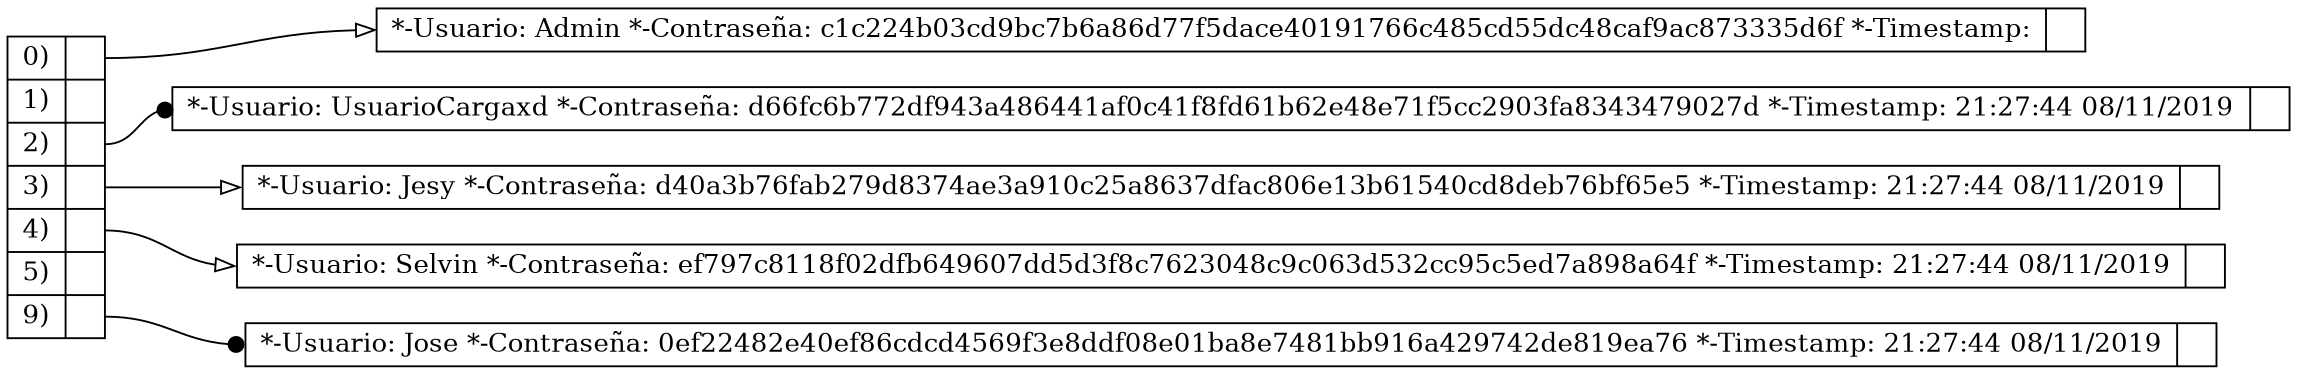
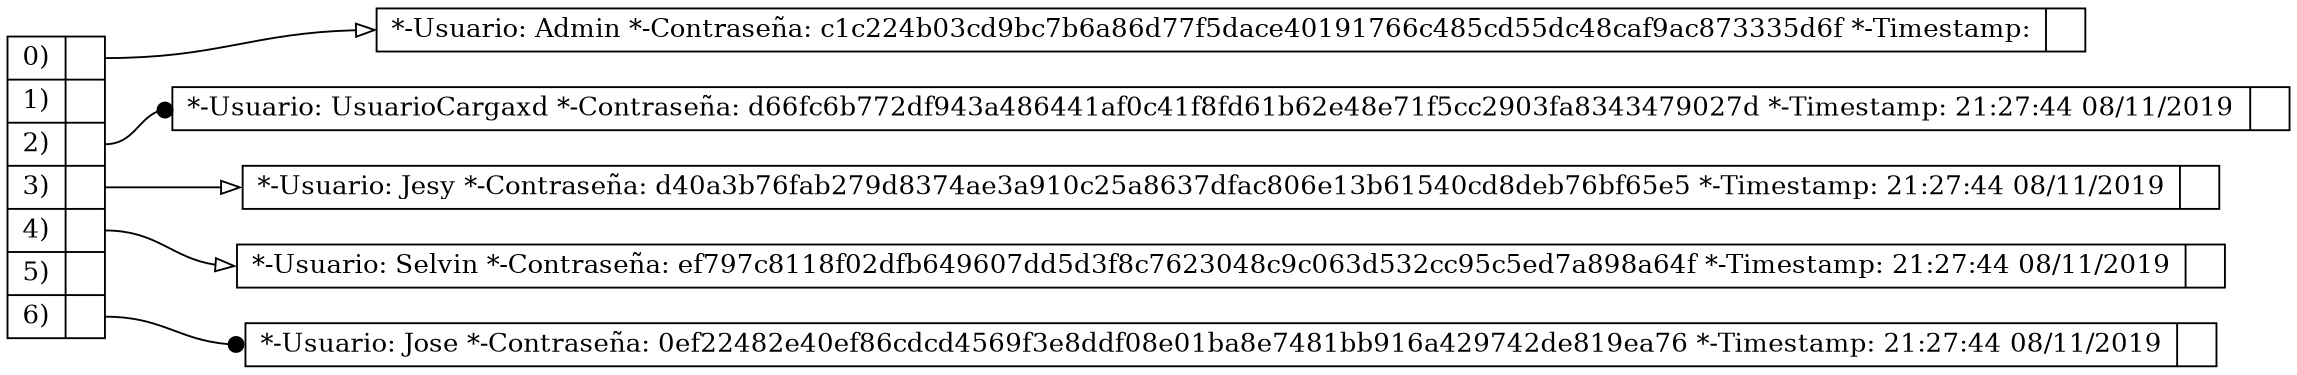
  digraph {
    rankdir=LR
    node [shape=record]
    edge [headport=n arrowhead=onormal]
-   n1 [height=.1 label="{0)|<fl0>} |{1)|<fl1>} |{2)|<fl2>} |{3)|<fl3>} |{4)|<fl4>} |{5)|<fl5>} |{9)|<fl6>} " width=.1]
+   n1 [height=.1 label="{0)|<fl0>} |{1)|<fl1>} |{2)|<fl2>} |{3)|<fl3>} |{4)|<fl4>} |{5)|<fl5>} |{6)|<fl6>} " width=.1]
    n2 [height=.1 label="{<n> *-Usuario: Admin     *-Contraseña: c1c224b03cd9bc7b6a86d77f5dace40191766c485cd55dc48caf9ac873335d6f     *-Timestamp: |<p> }" width=.1]
    n3 [height=.1 label="{<n> *-Usuario: UsuarioCargaxd     *-Contraseña: d66fc6b772df943a486441af0c41f8fd61b62e48e71f5cc2903fa8343479027d     *-Timestamp: 21:27:44 08/11/2019|<p> }" width=.1]
    n4 [height=.1 label="{<n> *-Usuario: Jesy     *-Contraseña: d40a3b76fab279d8374ae3a910c25a8637dfac806e13b61540cd8deb76bf65e5     *-Timestamp: 21:27:44 08/11/2019|<p> }" width=.1]
    n5 [height=.1 label="{<n> *-Usuario: Selvin     *-Contraseña: ef797c8118f02dfb649607dd5d3f8c7623048c9c063d532cc95c5ed7a898a64f     *-Timestamp: 21:27:44 08/11/2019|<p> }" width=.1]
    n6 [height=.1 label="{<n> *-Usuario: Jose     *-Contraseña: 0ef22482e40ef86cdcd4569f3e8ddf08e01ba8e7481bb916a429742de819ea76     *-Timestamp: 21:27:44 08/11/2019|<p> }" width=.1]
    n1 -> n2 [tailport=fl0]
    n1 -> n3 [tailport=fl2 arrowhead=dot]
    n1 -> n4 [tailport=fl3]
    n1 -> n5 [tailport=fl4]
    n1 -> n6 [tailport=fl6 arrowhead=dot]
  }
